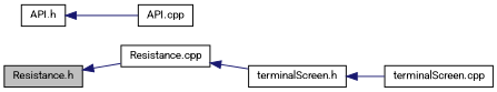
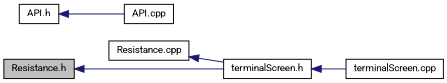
  digraph {
    fontname=Roboto
    rankdir=LR
    node [color=black fillcolor=white fontname=Roboto fontsize=10 shape=record style=filled]
    edge [color=midnightblue dir=back fontname=Roboto fontsize=10 labelfontname=Helvetica labelfontsize=10 style=solid]
    n1 [fillcolor=grey75 fontcolor=black height=0.2 label="Resistance.h" width=0.4]
    n2 [height=0.2 label="Resistance.cpp" width=0.4]
    n3 [height=0.2 label="API.h" width=0.4]
    n4 [height=0.2 label="API.cpp" width=0.4]
    n5 [height=0.2 label="terminalScreen.h" width=0.4]
    n6 [height=0.2 label="terminalScreen.cpp" width=0.4]
-   n1 -> n2
+   n1 -> n5
    n2 -> n5
    n3 -> n4
    n5 -> n6
  }
